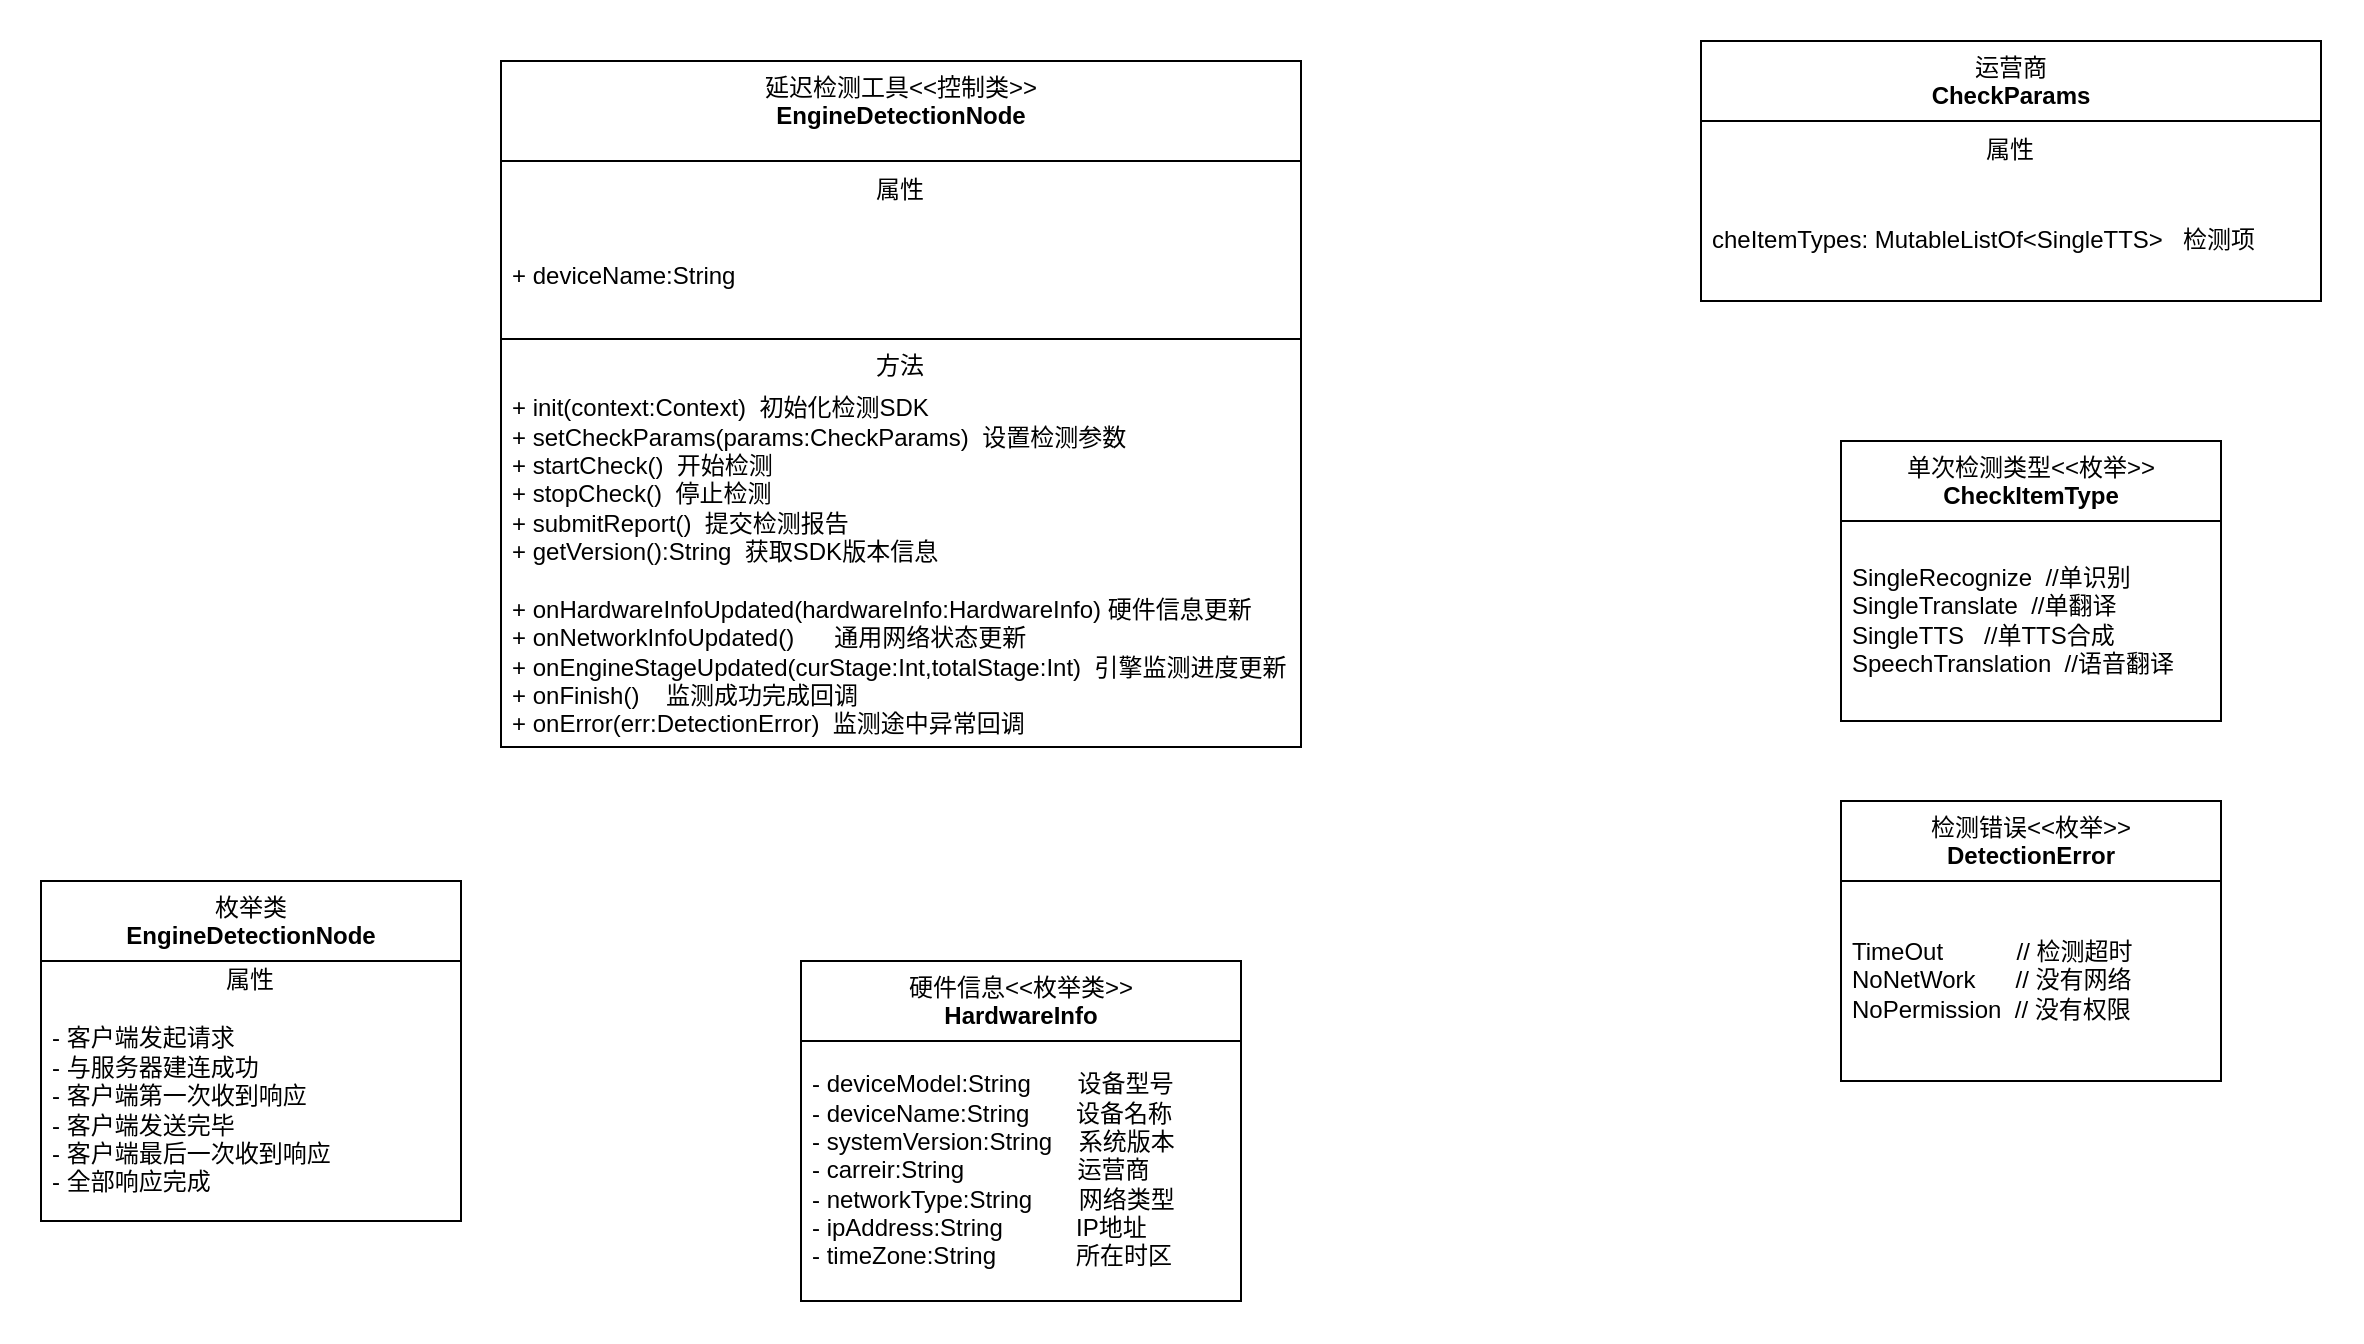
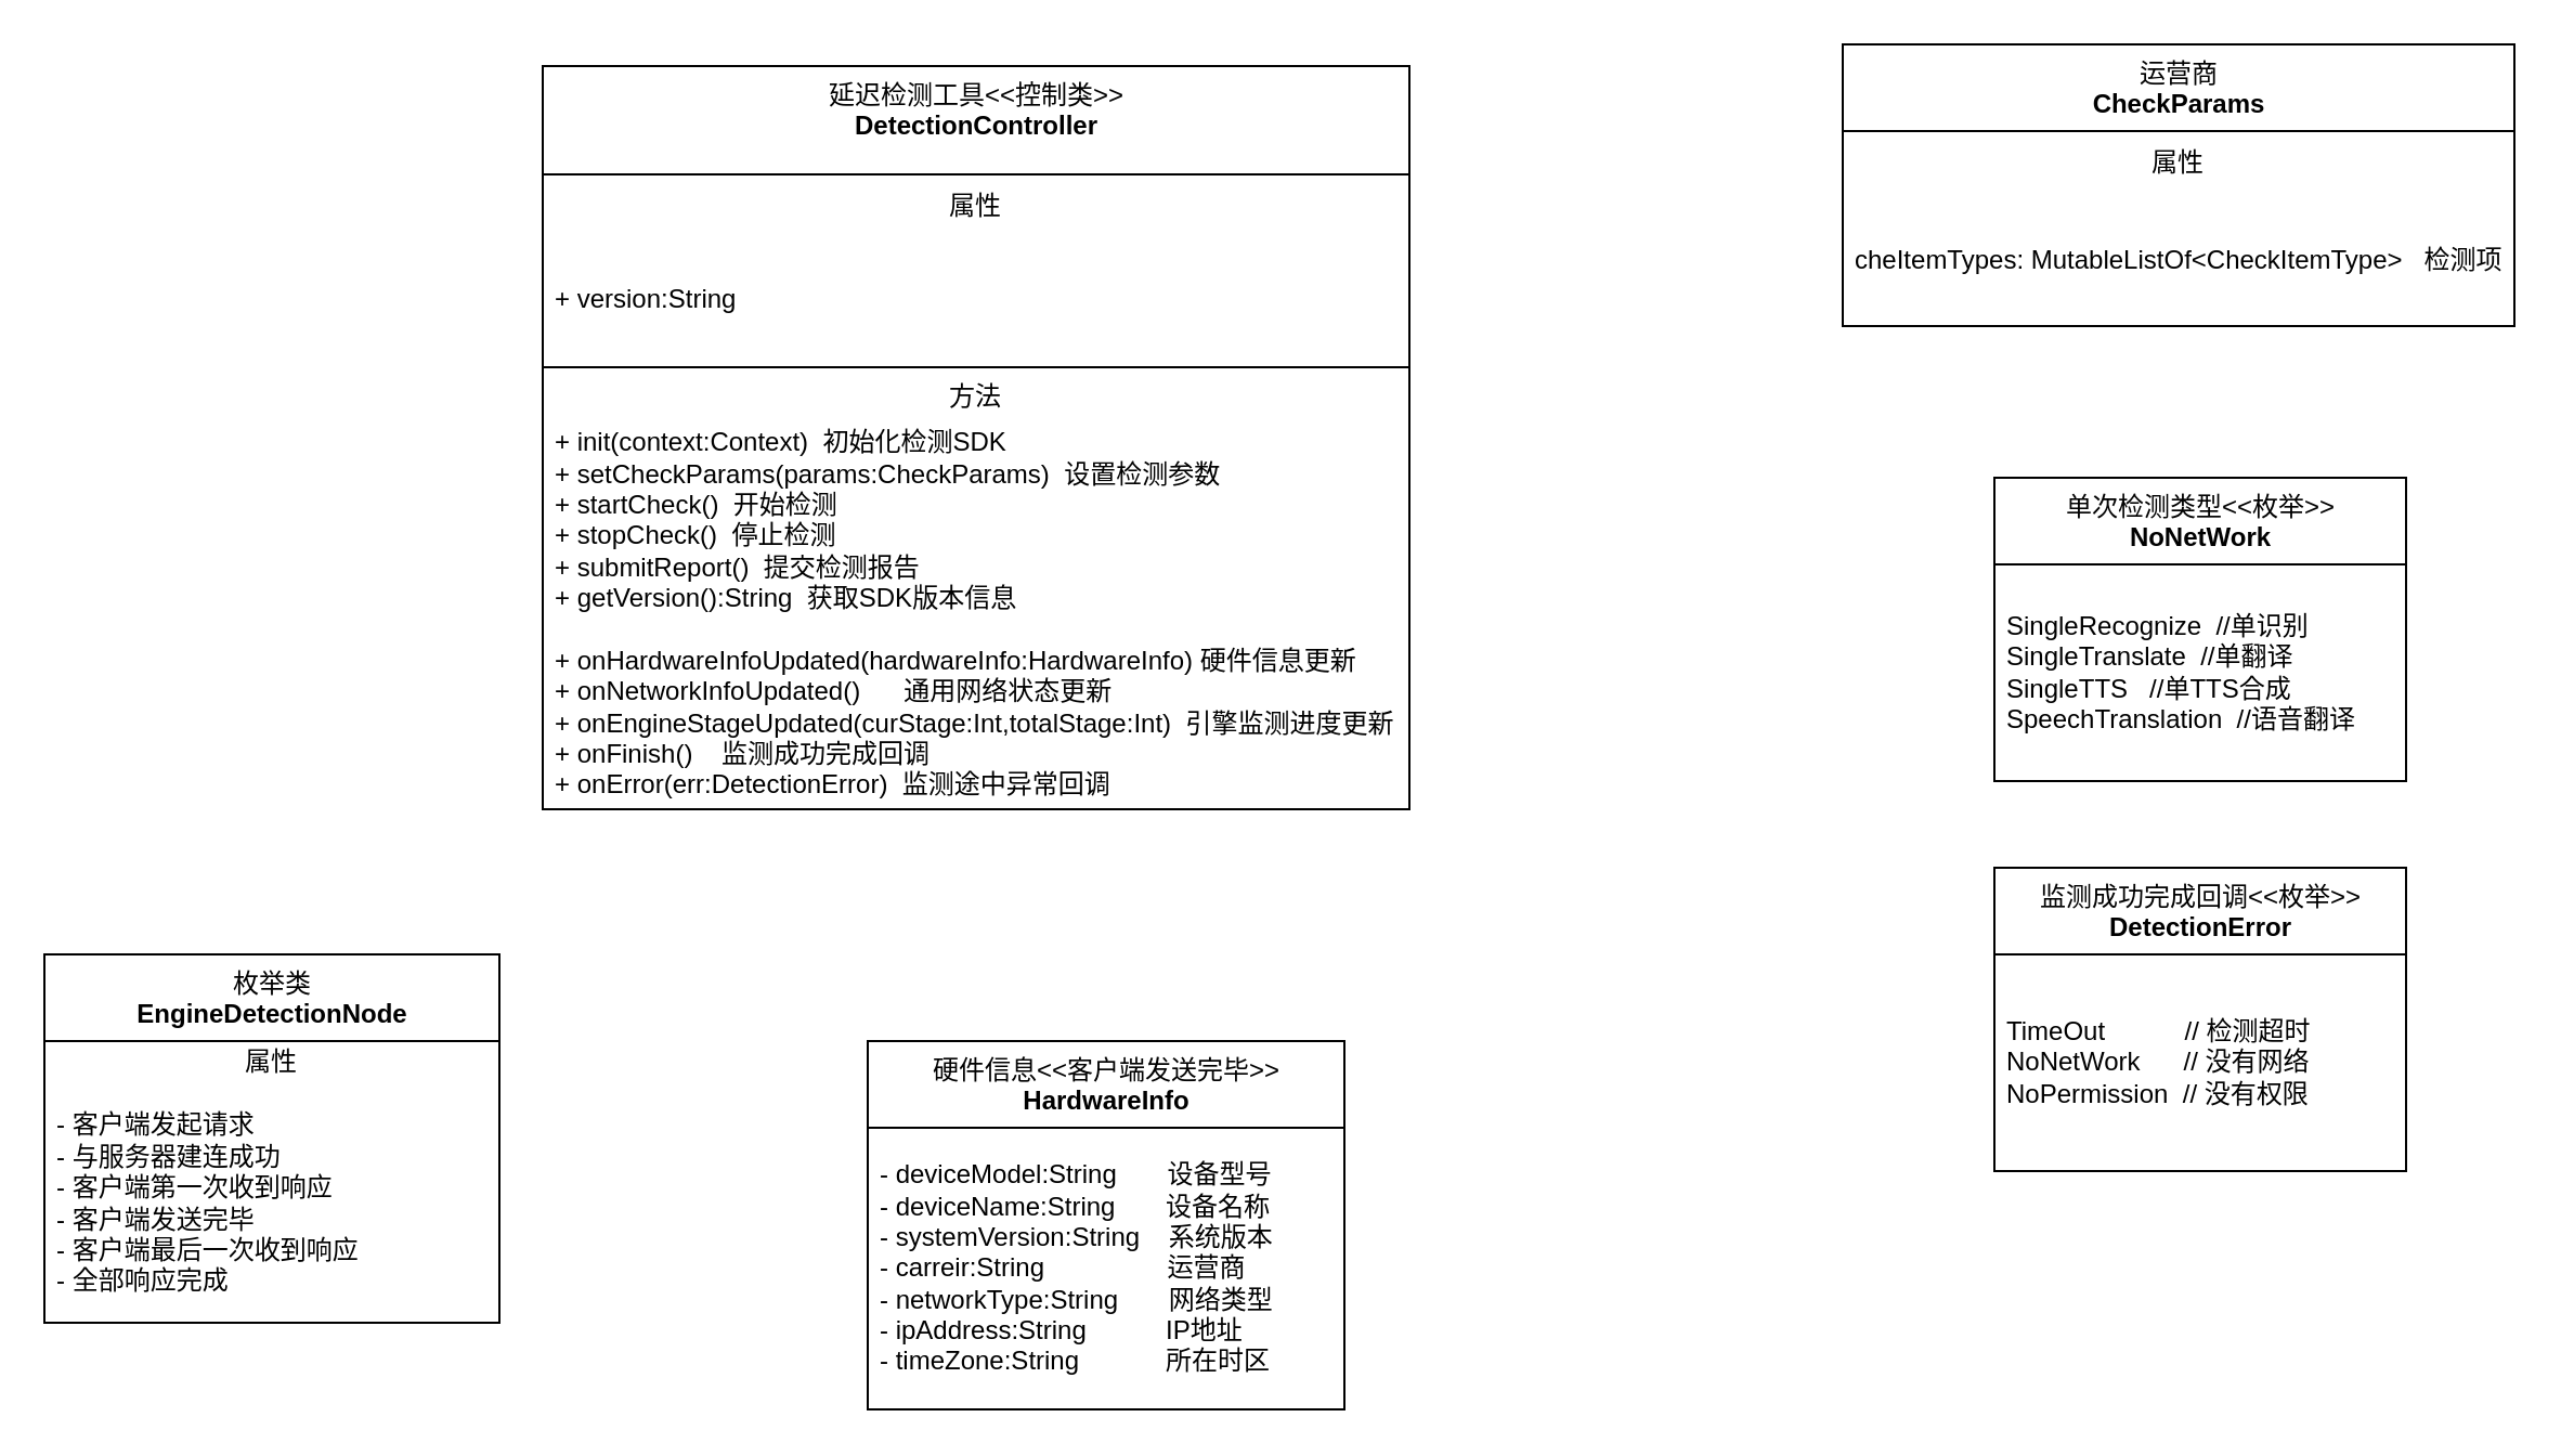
  <mxCell id="0" />
  <mxCell id="1" parent="0" />
- <mxCell id="2" value="延迟检测工具&amp;lt;&amp;lt;控制类&amp;gt;&amp;gt;&lt;br&gt;&lt;b&gt;EngineDetectionNode&lt;/b&gt;" style="swimlane;fontStyle=0;align=center;verticalAlign=top;childLayout=stackLayout;horizontal=1;startSize=50;horizontalStack=0;resizeParent=1;resizeParentMax=0;resizeLast=0;collapsible=0;marginBottom=0;html=1;" vertex="1" parent="1"><mxGeometry x="250" y="30" width="400" height="343" as="geometry" /></mxCell>
+ <mxCell id="2" value="延迟检测工具&amp;lt;&amp;lt;控制类&amp;gt;&amp;gt;&lt;br&gt;&lt;b&gt;DetectionController&lt;/b&gt;" style="swimlane;fontStyle=0;align=center;verticalAlign=top;childLayout=stackLayout;horizontal=1;startSize=50;horizontalStack=0;resizeParent=1;resizeParentMax=0;resizeLast=0;collapsible=0;marginBottom=0;html=1;" vertex="1" parent="1"><mxGeometry x="250" y="30" width="400" height="343" as="geometry" /></mxCell>
  <mxCell id="3" value="属性" style="text;html=1;strokeColor=none;fillColor=none;align=center;verticalAlign=middle;spacingLeft=4;spacingRight=4;overflow=hidden;rotatable=0;points=[[0,0.5],[1,0.5]];portConstraint=eastwest;" vertex="1" parent="2"><mxGeometry y="50" width="400" height="30" as="geometry" /></mxCell>
- <mxCell id="4" value="+ deviceName:String" style="text;html=1;strokeColor=none;fillColor=none;align=left;verticalAlign=middle;spacingLeft=4;spacingRight=4;overflow=hidden;rotatable=0;points=[[0,0.5],[1,0.5]];portConstraint=eastwest;" vertex="1" parent="2"><mxGeometry y="80" width="400" height="55" as="geometry" /></mxCell>
+ <mxCell id="4" value="+ version:String" style="text;html=1;strokeColor=none;fillColor=none;align=left;verticalAlign=middle;spacingLeft=4;spacingRight=4;overflow=hidden;rotatable=0;points=[[0,0.5],[1,0.5]];portConstraint=eastwest;" vertex="1" parent="2"><mxGeometry y="80" width="400" height="55" as="geometry" /></mxCell>
  <mxCell id="5" value="" style="line;strokeWidth=1;fillColor=none;align=left;verticalAlign=middle;spacingTop=-1;spacingLeft=3;spacingRight=3;rotatable=0;labelPosition=right;points=[];portConstraint=eastwest;" vertex="1" parent="2"><mxGeometry y="135" width="400" height="8" as="geometry" /></mxCell>
  <mxCell id="6" value="方法" style="text;html=1;strokeColor=none;fillColor=none;align=center;verticalAlign=middle;spacingLeft=4;spacingRight=4;overflow=hidden;rotatable=0;points=[[0,0.5],[1,0.5]];portConstraint=eastwest;" vertex="1" parent="2"><mxGeometry y="143" width="400" height="20" as="geometry" /></mxCell>
  <mxCell id="7" value="+ init(context:Context)&amp;nbsp; 初始化检测SDK&lt;br&gt;+ setCheckParams(params:CheckParams)&amp;nbsp; 设置检测参数&lt;br&gt;+ startCheck()&amp;nbsp; 开始检测&lt;br&gt;+ stopCheck()&amp;nbsp; 停止检测&lt;br&gt;+ submitReport()&amp;nbsp; 提交检测报告&lt;br&gt;+ getVersion():String&amp;nbsp; 获取SDK版本信息&lt;br&gt;&lt;br&gt;+ onHardwareInfoUpdated(hardwareInfo:HardwareInfo) 硬件信息更新&lt;br&gt;+ onNetworkInfoUpdated()&amp;nbsp; &amp;nbsp; &amp;nbsp; 通用网络状态更新&lt;br&gt;+ onEngineStageUpdated(curStage:Int,totalStage:Int)&amp;nbsp; 引擎监测进度更新&lt;br&gt;+ onFinish()&amp;nbsp; &amp;nbsp; 监测成功完成回调&lt;br&gt;+ onError(err:DetectionError)&amp;nbsp; 监测途中异常回调" style="text;html=1;strokeColor=none;fillColor=none;align=left;verticalAlign=middle;spacingLeft=4;spacingRight=4;overflow=hidden;rotatable=0;points=[[0,0.5],[1,0.5]];portConstraint=eastwest;" vertex="1" parent="2"><mxGeometry y="163" width="400" height="180" as="geometry" /></mxCell>
- <mxCell id="8" value="单次检测类型&amp;lt;&amp;lt;枚举&amp;gt;&amp;gt;&lt;br&gt;&lt;b&gt;CheckItemType&lt;/b&gt;" style="swimlane;fontStyle=0;align=center;verticalAlign=top;childLayout=stackLayout;horizontal=1;startSize=40;horizontalStack=0;resizeParent=1;resizeParentMax=0;resizeLast=0;collapsible=0;marginBottom=0;html=1;" vertex="1" parent="1"><mxGeometry x="920" y="220" width="190" height="140" as="geometry" /></mxCell>
+ <mxCell id="8" value="单次检测类型&amp;lt;&amp;lt;枚举&amp;gt;&amp;gt;&lt;br&gt;&lt;b&gt;NoNetWork&lt;/b&gt;" style="swimlane;fontStyle=0;align=center;verticalAlign=top;childLayout=stackLayout;horizontal=1;startSize=40;horizontalStack=0;resizeParent=1;resizeParentMax=0;resizeLast=0;collapsible=0;marginBottom=0;html=1;" vertex="1" parent="1"><mxGeometry x="920" y="220" width="190" height="140" as="geometry" /></mxCell>
  <mxCell id="9" value="SingleRecognize&amp;nbsp; //单识别&lt;br&gt;SingleTranslate&amp;nbsp; //单翻译&lt;br&gt;SingleTTS&amp;nbsp; &amp;nbsp;//单TTS合成&lt;br&gt;SpeechTranslation&amp;nbsp; //语音翻译" style="text;html=1;strokeColor=none;fillColor=none;align=left;verticalAlign=middle;spacingLeft=4;spacingRight=4;overflow=hidden;rotatable=0;points=[[0,0.5],[1,0.5]];portConstraint=eastwest;" vertex="1" parent="8"><mxGeometry y="40" width="190" height="100" as="geometry" /></mxCell>
  <mxCell id="10" value="枚举类&lt;br&gt;&lt;b&gt;EngineDetectionNode&lt;/b&gt;" style="swimlane;fontStyle=0;align=center;verticalAlign=top;childLayout=stackLayout;horizontal=1;startSize=40;horizontalStack=0;resizeParent=1;resizeParentMax=0;resizeLast=0;collapsible=0;marginBottom=0;html=1;" vertex="1" parent="1"><mxGeometry x="20" y="440" width="210" height="170" as="geometry" /></mxCell>
  <mxCell id="11" value="属性" style="text;html=1;strokeColor=none;fillColor=none;align=center;verticalAlign=middle;spacingLeft=4;spacingRight=4;overflow=hidden;rotatable=0;points=[[0,0.5],[1,0.5]];portConstraint=eastwest;" vertex="1" parent="10"><mxGeometry y="40" width="210" height="20" as="geometry" /></mxCell>
  <mxCell id="12" value="- 客户端发起请求&lt;br&gt;- 与服务器建连成功&lt;br&gt;- 客户端第一次收到响应&lt;br&gt;- 客户端发送完毕&lt;br&gt;- 客户端最后一次收到响应&lt;br&gt;- 全部响应完成" style="text;html=1;strokeColor=none;fillColor=none;align=left;verticalAlign=middle;spacingLeft=4;spacingRight=4;overflow=hidden;rotatable=0;points=[[0,0.5],[1,0.5]];portConstraint=eastwest;" vertex="1" parent="10"><mxGeometry y="60" width="210" height="110" as="geometry" /></mxCell>
  <mxCell id="13" value="运营商&lt;br&gt;&lt;b&gt;CheckParams&lt;/b&gt;" style="swimlane;fontStyle=0;align=center;verticalAlign=top;childLayout=stackLayout;horizontal=1;startSize=40;horizontalStack=0;resizeParent=1;resizeParentMax=0;resizeLast=0;collapsible=0;marginBottom=0;html=1;" vertex="1" parent="1"><mxGeometry x="850" y="20" width="310" height="130" as="geometry" /></mxCell>
  <mxCell id="14" value="属性" style="text;html=1;strokeColor=none;fillColor=none;align=center;verticalAlign=middle;spacingLeft=4;spacingRight=4;overflow=hidden;rotatable=0;points=[[0,0.5],[1,0.5]];portConstraint=eastwest;" vertex="1" parent="13"><mxGeometry y="40" width="310" height="30" as="geometry" /></mxCell>
- <mxCell id="15" value="cheItemTypes: MutableListOf&amp;lt;SingleTTS&amp;gt;&amp;nbsp; &amp;nbsp;检测项" style="text;html=1;strokeColor=none;fillColor=none;align=left;verticalAlign=middle;spacingLeft=4;spacingRight=4;overflow=hidden;rotatable=0;points=[[0,0.5],[1,0.5]];portConstraint=eastwest;" vertex="1" parent="13"><mxGeometry y="70" width="310" height="60" as="geometry" /></mxCell>
- <mxCell id="16" value="检测错误&amp;lt;&amp;lt;枚举&amp;gt;&amp;gt;&lt;br&gt;&lt;b&gt;DetectionError&lt;/b&gt;" style="swimlane;fontStyle=0;align=center;verticalAlign=top;childLayout=stackLayout;horizontal=1;startSize=40;horizontalStack=0;resizeParent=1;resizeParentMax=0;resizeLast=0;collapsible=0;marginBottom=0;html=1;" vertex="1" parent="1"><mxGeometry x="920" y="400" width="190" height="140" as="geometry" /></mxCell>
+ <mxCell id="15" value="cheItemTypes: MutableListOf&amp;lt;CheckItemType&amp;gt;&amp;nbsp; &amp;nbsp;检测项" style="text;html=1;strokeColor=none;fillColor=none;align=left;verticalAlign=middle;spacingLeft=4;spacingRight=4;overflow=hidden;rotatable=0;points=[[0,0.5],[1,0.5]];portConstraint=eastwest;" vertex="1" parent="13"><mxGeometry y="70" width="310" height="60" as="geometry" /></mxCell>
+ <mxCell id="16" value="监测成功完成回调&amp;lt;&amp;lt;枚举&amp;gt;&amp;gt;&lt;br&gt;&lt;b&gt;DetectionError&lt;/b&gt;" style="swimlane;fontStyle=0;align=center;verticalAlign=top;childLayout=stackLayout;horizontal=1;startSize=40;horizontalStack=0;resizeParent=1;resizeParentMax=0;resizeLast=0;collapsible=0;marginBottom=0;html=1;" vertex="1" parent="1"><mxGeometry x="920" y="400" width="190" height="140" as="geometry" /></mxCell>
  <mxCell id="17" value="TimeOut&amp;nbsp; &amp;nbsp; &amp;nbsp; &amp;nbsp; &amp;nbsp; &amp;nbsp;// 检测超时&lt;br&gt;NoNetWork&amp;nbsp; &amp;nbsp; &amp;nbsp; // 没有网络&lt;br&gt;NoPermission&amp;nbsp; // 没有权限" style="text;html=1;strokeColor=none;fillColor=none;align=left;verticalAlign=middle;spacingLeft=4;spacingRight=4;overflow=hidden;rotatable=0;points=[[0,0.5],[1,0.5]];portConstraint=eastwest;" vertex="1" parent="16"><mxGeometry y="40" width="190" height="100" as="geometry" /></mxCell>
- <mxCell id="18" value="硬件信息&amp;lt;&amp;lt;枚举类&amp;gt;&amp;gt;&lt;br&gt;&lt;b&gt;HardwareInfo&lt;/b&gt;" style="swimlane;fontStyle=0;align=center;verticalAlign=top;childLayout=stackLayout;horizontal=1;startSize=40;horizontalStack=0;resizeParent=1;resizeParentMax=0;resizeLast=0;collapsible=0;marginBottom=0;html=1;" vertex="1" parent="1"><mxGeometry x="400" y="480" width="220" height="170" as="geometry" /></mxCell>
+ <mxCell id="18" value="硬件信息&amp;lt;&amp;lt;客户端发送完毕&amp;gt;&amp;gt;&lt;br&gt;&lt;b&gt;HardwareInfo&lt;/b&gt;" style="swimlane;fontStyle=0;align=center;verticalAlign=top;childLayout=stackLayout;horizontal=1;startSize=40;horizontalStack=0;resizeParent=1;resizeParentMax=0;resizeLast=0;collapsible=0;marginBottom=0;html=1;" vertex="1" parent="1"><mxGeometry x="400" y="480" width="220" height="170" as="geometry" /></mxCell>
  <mxCell id="19" value="- deviceModel:String&amp;nbsp; &amp;nbsp; &amp;nbsp; &amp;nbsp;设备型号&lt;br&gt;- deviceName:String&amp;nbsp; &amp;nbsp; &amp;nbsp; &amp;nbsp;设备名称&lt;br&gt;- systemVersion:String&amp;nbsp; &amp;nbsp; 系统版本&lt;br&gt;- carreir:String&amp;nbsp; &amp;nbsp; &amp;nbsp; &amp;nbsp; &amp;nbsp; &amp;nbsp; &amp;nbsp; &amp;nbsp; &amp;nbsp;运营商&lt;br&gt;- networkType:String&amp;nbsp; &amp;nbsp; &amp;nbsp; &amp;nbsp;网络类型&lt;br&gt;- ipAddress:String&amp;nbsp; &amp;nbsp; &amp;nbsp; &amp;nbsp; &amp;nbsp; &amp;nbsp;IP地址&lt;br&gt;- timeZone:String&amp;nbsp; &amp;nbsp; &amp;nbsp; &amp;nbsp; &amp;nbsp; &amp;nbsp; 所在时区" style="text;html=1;strokeColor=none;fillColor=none;align=left;verticalAlign=middle;spacingLeft=4;spacingRight=4;overflow=hidden;rotatable=0;points=[[0,0.5],[1,0.5]];portConstraint=eastwest;" vertex="1" parent="18"><mxGeometry y="40" width="220" height="130" as="geometry" /></mxCell>
